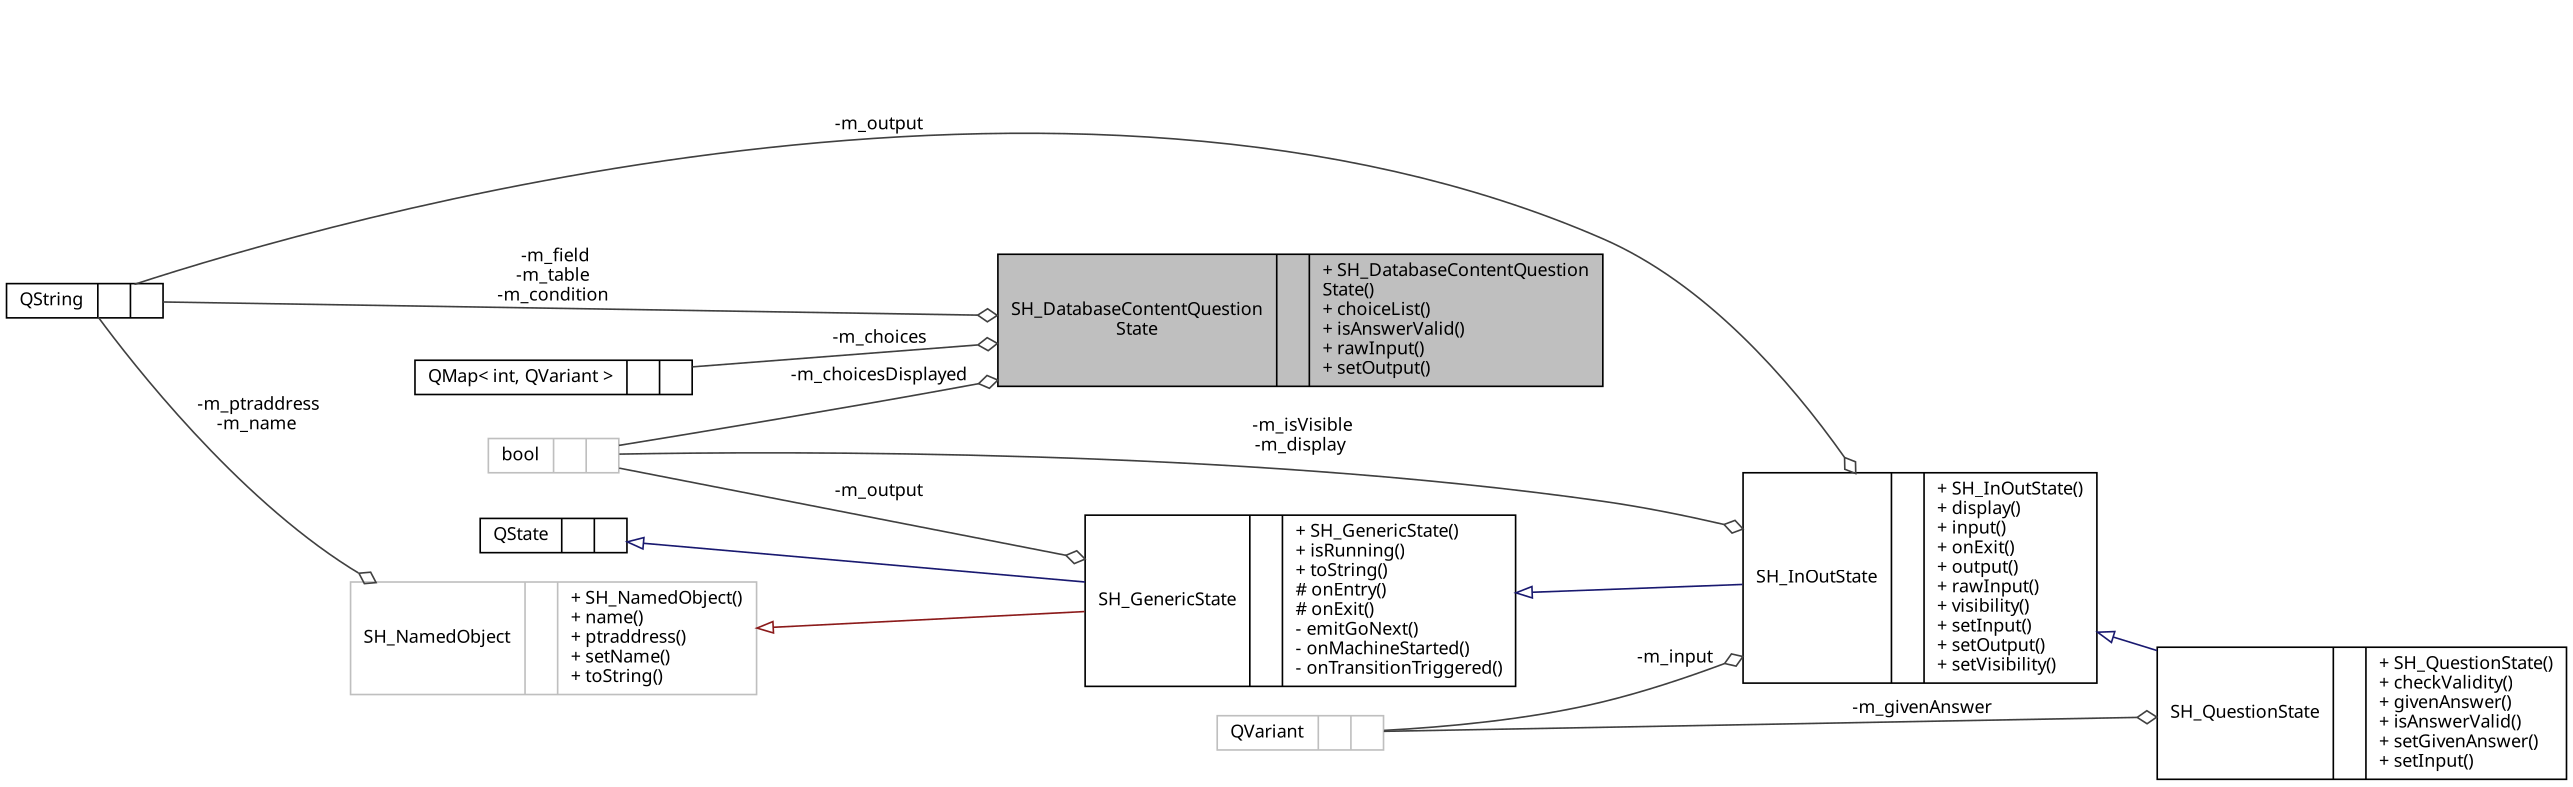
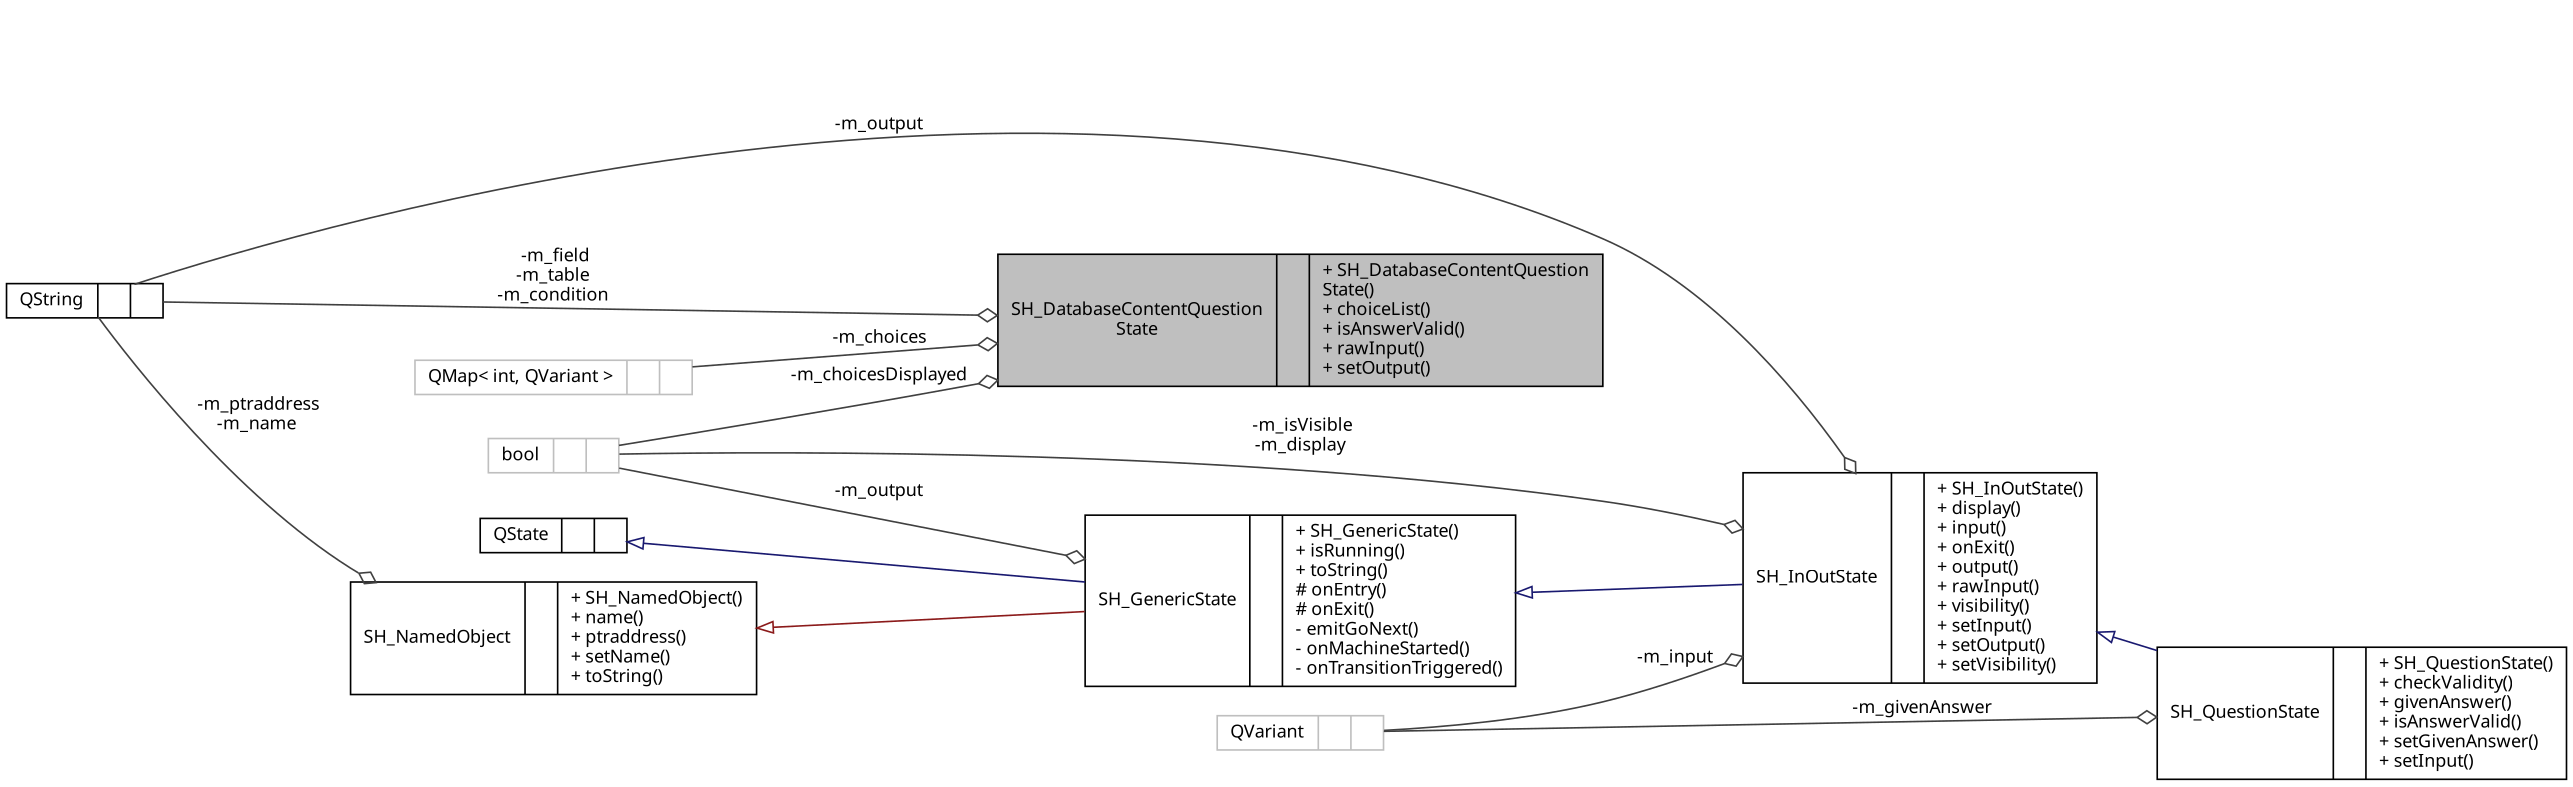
  digraph {
    rankdir=LR
    node [color=black fontname=Verdana fontsize=11 shape=record]
    edge [color=grey25 fontname=Verdana fontsize=11 labelfontname=Verdana labelfontsize=11 style=solid arrowhead=odiamond]
    n1 [fillcolor=grey75 fontcolor=black height=0.2 label="{SH_DatabaseContentQuestion\lState\n||+ SH_DatabaseContentQuestion\lState()\l+ choiceList()\l+ isAnswerValid()\l+ rawInput()\l+ setOutput()\l}" style=filled width=0.4]
    n2 [height=0.2 label="{SH_QuestionState\n||+ SH_QuestionState()\l+ checkValidity()\l+ givenAnswer()\l+ isAnswerValid()\l+ setGivenAnswer()\l+ setInput()\l}" width=0.4]
    n3 [height=0.2 label="{SH_InOutState\n||+ SH_InOutState()\l+ display()\l+ input()\l+ onExit()\l+ output()\l+ rawInput()\l+ visibility()\l+ setInput()\l+ setOutput()\l+ setVisibility()\l}" width=0.4]
    n4 [height=0.2 label="{SH_GenericState\n||+ SH_GenericState()\l+ isRunning()\l+ toString()\l# onEntry()\l# onExit()\l- emitGoNext()\l- onMachineStarted()\l- onTransitionTriggered()\l}" width=0.4]
    n5 [height=0.2 label="{QState\n||}" width=0.4]
-   n6 [color=grey75 height=0.2 label="{SH_NamedObject\n||+ SH_NamedObject()\l+ name()\l+ ptraddress()\l+ setName()\l+ toString()\l}" width=0.4]
+   n6 [height=0.2 label="{SH_NamedObject\n||+ SH_NamedObject()\l+ name()\l+ ptraddress()\l+ setName()\l+ toString()\l}" width=0.4]
    n7 [height=0.2 label="{QString\n||}" width=0.4]
    n8 [color=grey75 height=0.2 label="{bool\n||}" width=0.4]
    n9 [color=grey75 height=0.2 label="{QVariant\n||}" width=0.4]
-   n10 [height=0.2 label="{QMap\< int, QVariant \>\n||}" width=0.4]
+   n10 [color=grey75 height=0.2 label="{QMap\< int, QVariant \>\n||}" width=0.4]
    n3 -> n2 [arrowtail=onormal color=midnightblue dir=back arrowhead=""]
    n4 -> n3 [arrowtail=onormal color=midnightblue dir=back arrowhead=""]
    n5 -> n4 [arrowtail=onormal color=midnightblue dir=back arrowhead=""]
    n6 -> n4 [arrowtail=onormal color=firebrick4 dir=back arrowhead=""]
    n7 -> n1 [label=" -m_field\n-m_table\n-m_condition"]
    n7 -> n3 [label=" -m_output"]
    n7 -> n6 [label=" -m_ptraddress\n-m_name"]
    n8 -> n1 [label=" -m_choicesDisplayed"]
    n8 -> n3 [label=" -m_isVisible\n-m_display"]
    n8 -> n4 [label=" -m_output"]
    n9 -> n2 [label=" -m_givenAnswer"]
    n9 -> n3 [label=" -m_input"]
    n10 -> n1 [label=" -m_choices"]
  }
